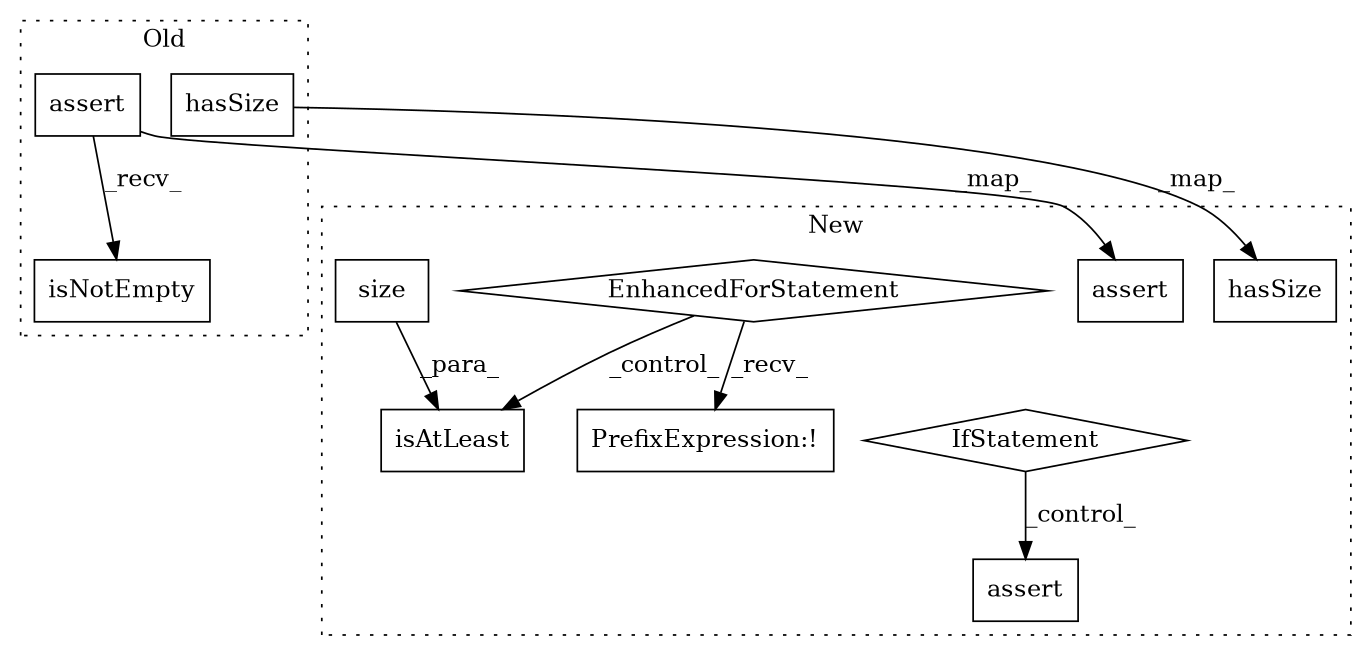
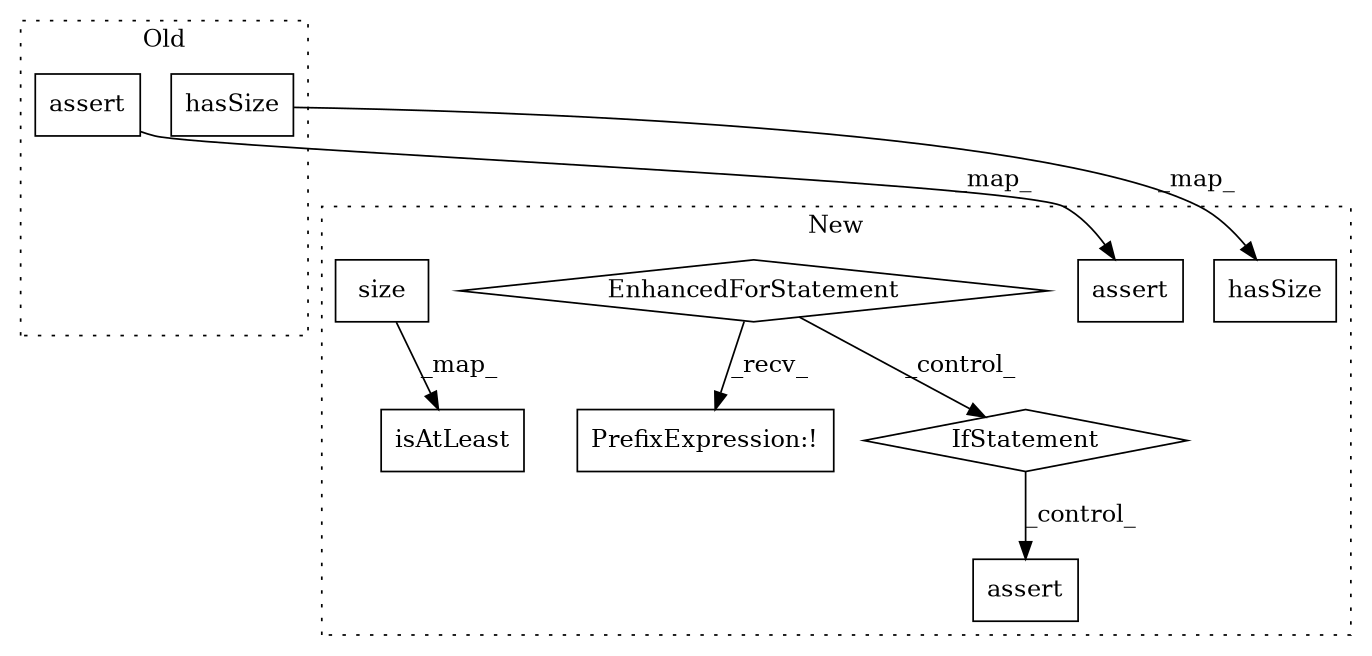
  digraph {
    node [a=32 l="11,1" shape=box]
    n1 [l="8,1" label=hasSize s="10020,10049"]
    n2 [label=assert s="9932,9963"]
-   n3 [l=12 label=isNotEmpty s=9965]
    n4 [l="8,1" label=hasSize s="8463,8492"]
    n5 [l="10,1" label=isAtLeast s="8380,8421"]
    n6 [label=assert s="8196,8225"]
    n7 [l=6 label=size s=8415]
    n8 [a=70 l="5,2" label=EnhancedForStatement s="8584,8622" shape=diamond]
    n9 [label=assert s="9123,9149"]
    n10 [a=25 l="4,2" label=IfStatement s="9067,9109" shape=diamond]
    n11 [a=38 l=1 label="PrefixExpression:!" s=9071]
    subgraph cluster_1 {
      label=Old
      style=dotted
      n1
      n2
-     n3
    }
    subgraph cluster_2 {
      label=New
      style=dotted
      n4
      n5
      n6
      n7
      n8
      n9
      n10
      n11
    }
    n1 -> n4 [label=_map_]
-   n2 -> n3 [label=_recv_]
    n2 -> n6 [label=_map_]
-   n7 -> n5 [label=_para_]
-   n8 -> n5 [label=_control_]
+   n7 -> n5 [label=_map_]
+   n8 -> n10 [label=_control_]
    n8 -> n11 [label=_recv_]
    n10 -> n9 [label=_control_]
  }
